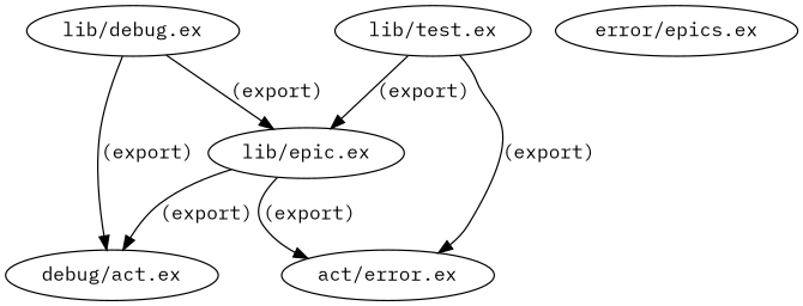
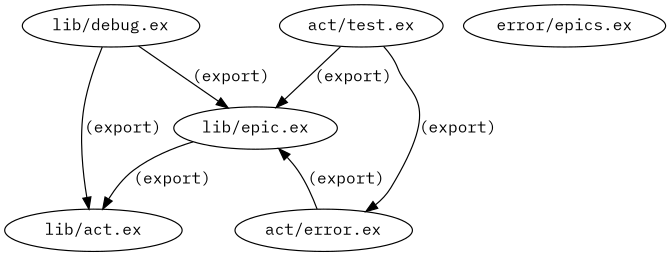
  digraph {
    fontname="IBM Plex Mono"
    node [fontname="IBM Plex Mono"]
    edge [fontname="IBM Plex Mono"]
    "lib/debug.ex"
-   "lib/act.ex" [label="debug/act.ex"]
+   "lib/act.ex"
    "lib/epic.ex"
    n4 [label="act/error.ex"]
    n5 [label="error/epics.ex"]
-   "lib/test.ex"
+   "lib/test.ex" [label="act/test.ex"]
    "lib/debug.ex" -> "lib/act.ex" [label="(export)"]
    "lib/debug.ex" -> "lib/epic.ex" [label="(export)"]
    "lib/epic.ex" -> "lib/act.ex" [label="(export)"]
-   "lib/epic.ex" -> n4 [label="(export)"]
+   n4 -> "lib/epic.ex" [label="(export)"]
    "lib/test.ex" -> "lib/epic.ex" [label="(export)"]
    "lib/test.ex" -> n4 [label="(export)"]
  }
